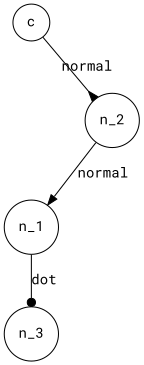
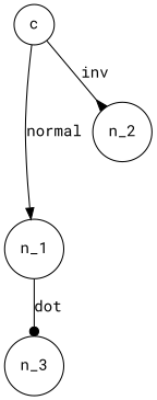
  digraph {
    d2ttikzedgelabels=true
    fontname="Roboto Mono"
    mindist=0.5
    node [fontname="Roboto Mono" shape=circle style="circle, fill=green!20" texmode=math]
    edge [fontname="Roboto Mono" lblstyle="above,sloped"]
    c
    n_1
    n_2
    n_3
-   n_2 -> n_1 [arrowhead=normal label=normal]
-   c -> n_2 [arrowhead=inv label=normal]
+   c -> n_1 [arrowhead=normal label=normal]
+   c -> n_2 [arrowhead=inv label=inv]
    n_1 -> n_3 [arrowhead=dot label=dot]
  }
